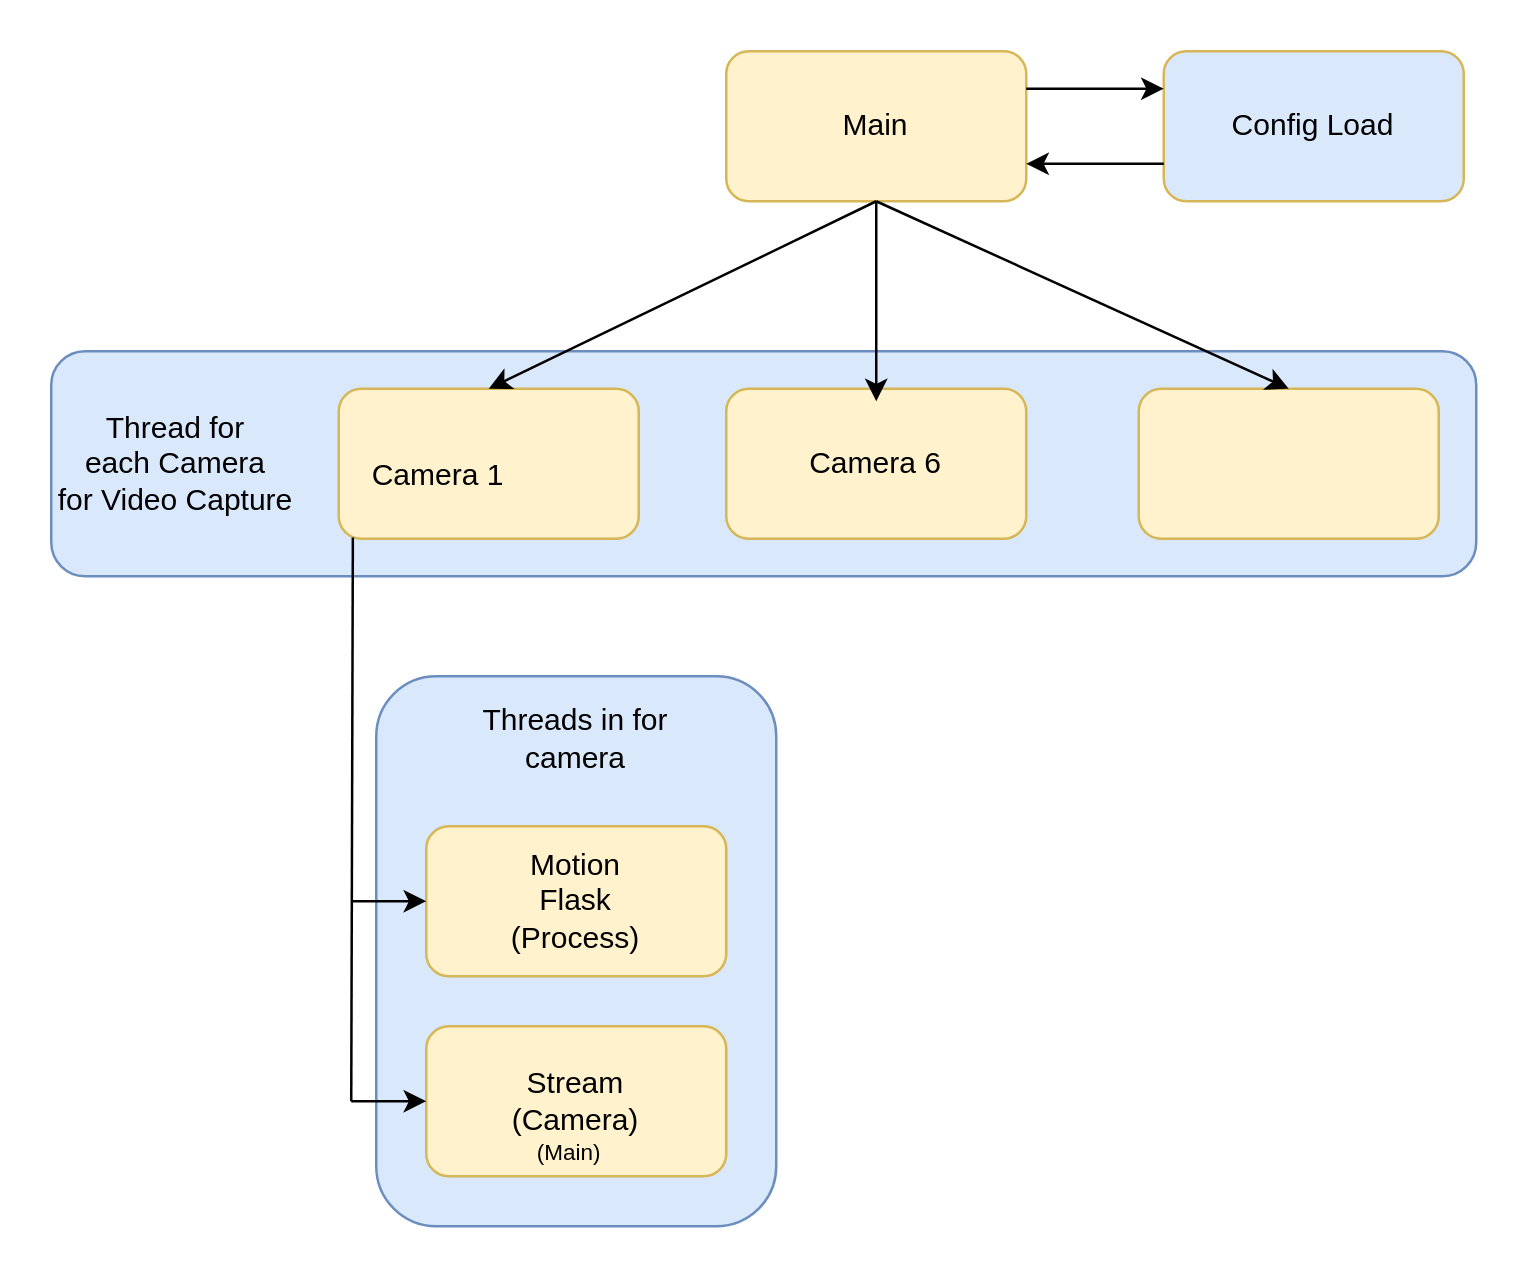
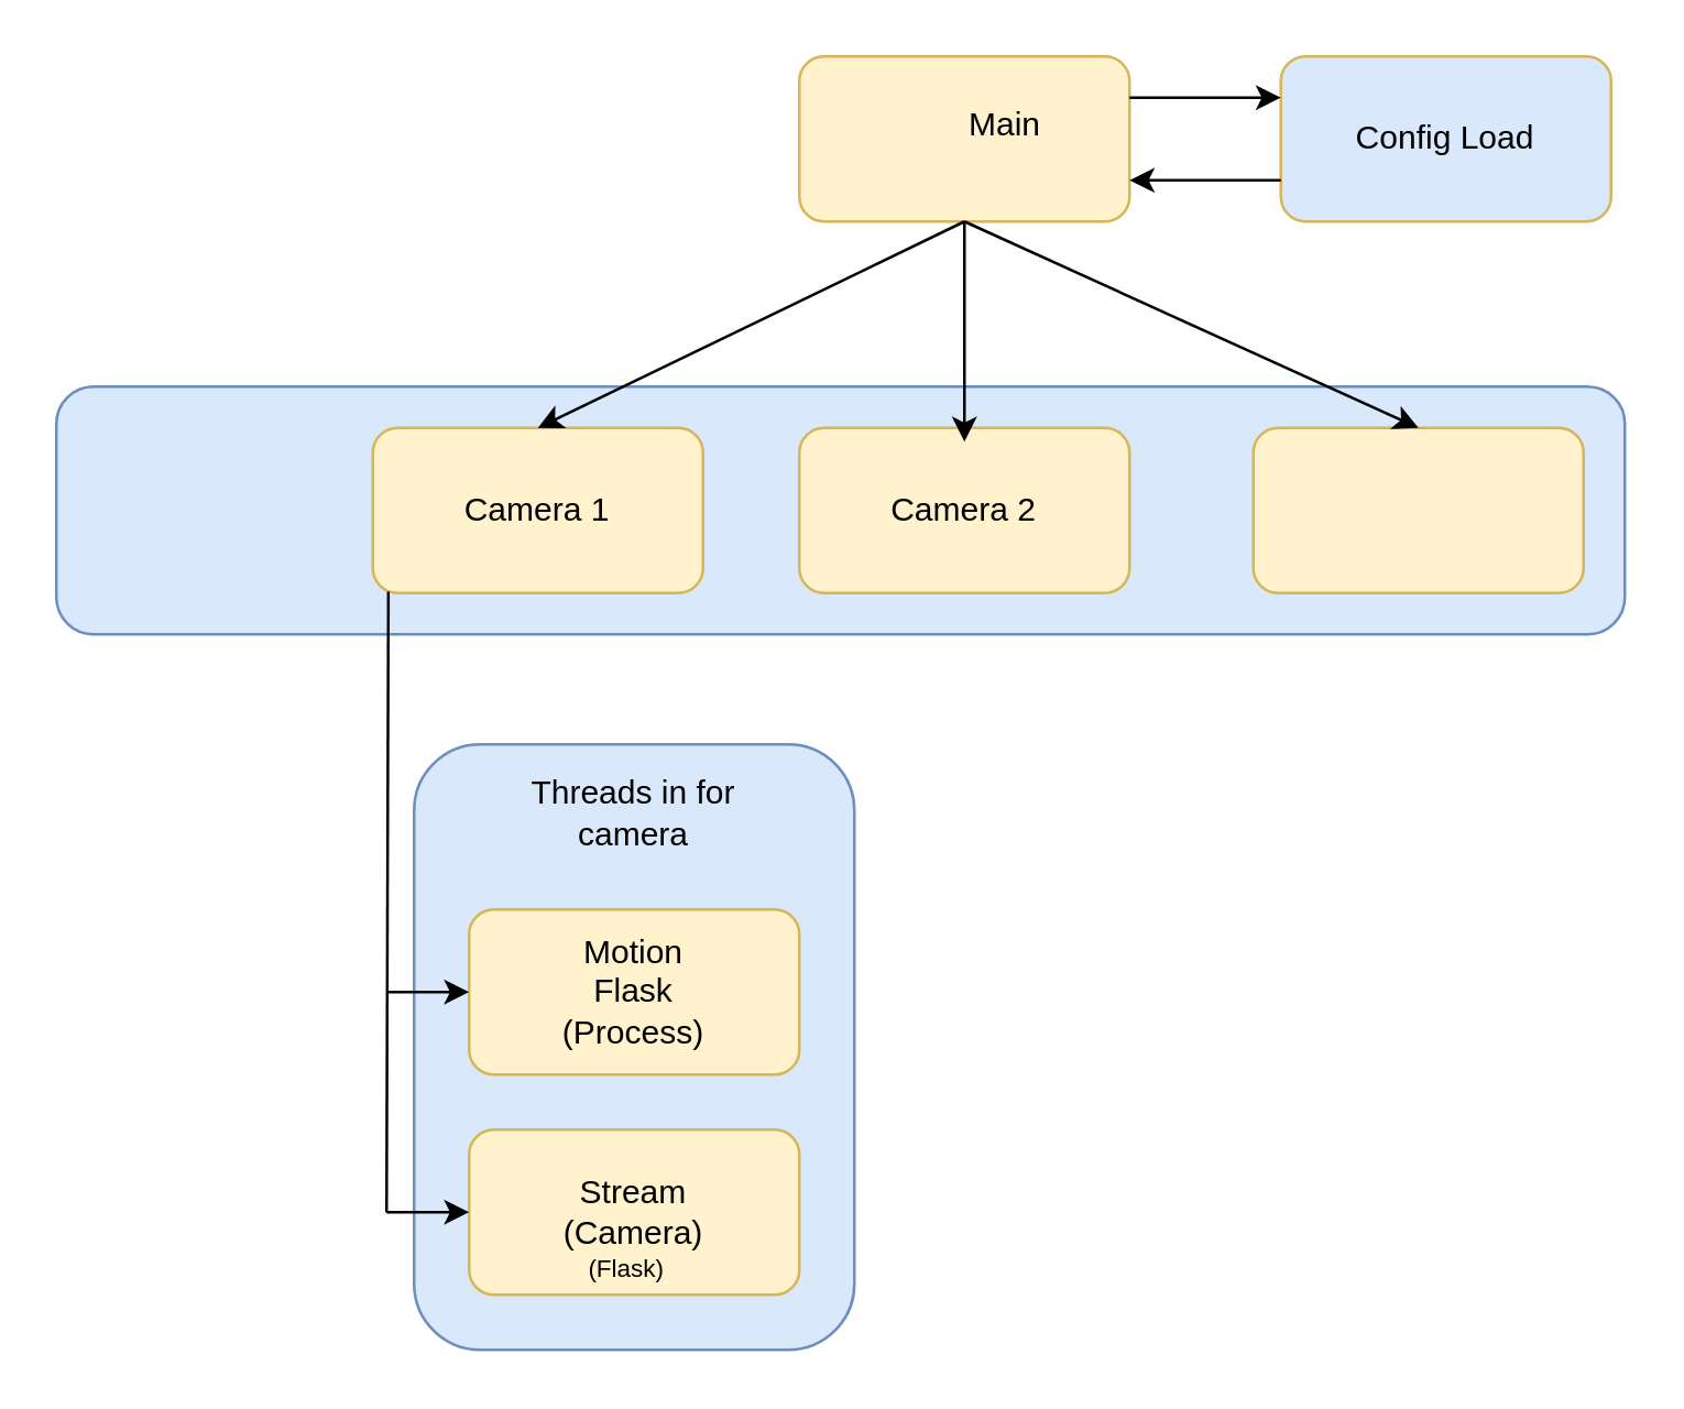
  <mxCell id="0" />
  <mxCell id="1" parent="0" />
  <mxCell id="2" value="" style="rounded=1;whiteSpace=wrap;html=1;fillColor=#fff2cc;strokeColor=#d6b656;" vertex="1" parent="1"><mxGeometry x="290" y="20" width="120" height="60" as="geometry" /></mxCell>
- <mxCell id="3" value="Main" style="text;html=1;align=center;verticalAlign=middle;whiteSpace=wrap;rounded=0;" vertex="1" parent="1"><mxGeometry x="320" y="35" width="60" height="30" as="geometry" /></mxCell>
+ <mxCell id="3" value="Main" style="text;html=1;align=center;verticalAlign=middle;whiteSpace=wrap;rounded=0;" vertex="1" parent="1"><mxGeometry x="335" y="30" width="60" height="30" as="geometry" /></mxCell>
  <mxCell id="4" value="" style="rounded=1;whiteSpace=wrap;html=1;fillColor=#dae8fc;strokeColor=#6c8ebf;" vertex="1" parent="1"><mxGeometry x="20" y="140" width="570" height="90" as="geometry" /></mxCell>
- <mxCell id="5" value="Thread for&lt;br&gt;each Camera&lt;br&gt;for Video Capture" style="text;html=1;align=center;verticalAlign=middle;whiteSpace=wrap;rounded=0;" vertex="1" parent="1"><mxGeometry x="20" y="165" width="100" height="40" as="geometry" /></mxCell>
  <mxCell id="6" value="" style="rounded=1;whiteSpace=wrap;html=1;fillColor=#fff2cc;strokeColor=#d6b656;" vertex="1" parent="1"><mxGeometry x="135" y="155" width="120" height="60" as="geometry" /></mxCell>
- <mxCell id="7" value="Camera 1" style="text;html=1;align=center;verticalAlign=middle;whiteSpace=wrap;rounded=0;" vertex="1" parent="1"><mxGeometry x="145" y="175" width="60" height="30" as="geometry" /></mxCell>
+ <mxCell id="7" value="Camera 1" style="text;html=1;align=center;verticalAlign=middle;whiteSpace=wrap;rounded=0;" vertex="1" parent="1"><mxGeometry x="165" y="170" width="60" height="30" as="geometry" /></mxCell>
  <mxCell id="8" value="" style="rounded=1;whiteSpace=wrap;html=1;fillColor=#fff2cc;strokeColor=#d6b656;" vertex="1" parent="1"><mxGeometry x="290" y="155" width="120" height="60" as="geometry" /></mxCell>
- <mxCell id="9" value="Camera 6" style="text;html=1;align=center;verticalAlign=middle;whiteSpace=wrap;rounded=0;" vertex="1" parent="1"><mxGeometry x="320" y="170" width="60" height="30" as="geometry" /></mxCell>
+ <mxCell id="9" value="Camera 2" style="text;html=1;align=center;verticalAlign=middle;whiteSpace=wrap;rounded=0;" vertex="1" parent="1"><mxGeometry x="320" y="170" width="60" height="30" as="geometry" /></mxCell>
  <mxCell id="10" value="" style="rounded=1;whiteSpace=wrap;html=1;fillColor=#fff2cc;strokeColor=#d6b656;" vertex="1" parent="1"><mxGeometry x="455" y="155" width="120" height="60" as="geometry" /></mxCell>
  <mxCell id="11" value="" style="endArrow=classic;html=1;rounded=0;exitX=0.5;exitY=1;exitDx=0;exitDy=0;" edge="1" parent="1" source="2"><mxGeometry width="50" height="50" relative="1" as="geometry"><mxPoint x="300" y="280" as="sourcePoint" /><mxPoint x="350" y="160" as="targetPoint" /></mxGeometry></mxCell>
  <mxCell id="12" value="" style="endArrow=classic;html=1;rounded=0;entryX=0.5;entryY=0;entryDx=0;entryDy=0;" edge="1" parent="1" target="6"><mxGeometry width="50" height="50" relative="1" as="geometry"><mxPoint x="350" y="80" as="sourcePoint" /><mxPoint x="360" y="170" as="targetPoint" /></mxGeometry></mxCell>
  <mxCell id="13" value="" style="endArrow=classic;html=1;rounded=0;entryX=0.5;entryY=0;entryDx=0;entryDy=0;" edge="1" parent="1" target="10"><mxGeometry width="50" height="50" relative="1" as="geometry"><mxPoint x="350" y="80" as="sourcePoint" /><mxPoint x="370" y="180" as="targetPoint" /></mxGeometry></mxCell>
  <mxCell id="14" value="" style="rounded=1;whiteSpace=wrap;html=1;fillColor=#dae8fc;strokeColor=#6c8ebf;" vertex="1" parent="1"><mxGeometry x="150" y="270" width="160" height="220" as="geometry" /></mxCell>
  <mxCell id="15" value="Threads in for camera" style="text;html=1;align=center;verticalAlign=middle;whiteSpace=wrap;rounded=0;" vertex="1" parent="1"><mxGeometry x="190" y="280" width="80" height="30" as="geometry" /></mxCell>
  <mxCell id="16" value="" style="endArrow=none;html=1;rounded=0;entryX=0.047;entryY=0.992;entryDx=0;entryDy=0;entryPerimeter=0;" edge="1" parent="1" target="6"><mxGeometry width="50" height="50" relative="1" as="geometry"><mxPoint x="140" y="440" as="sourcePoint" /><mxPoint x="140" y="260" as="targetPoint" /></mxGeometry></mxCell>
  <mxCell id="17" value="" style="rounded=1;whiteSpace=wrap;html=1;fillColor=#fff2cc;strokeColor=#d6b656;" vertex="1" parent="1"><mxGeometry x="170" y="330" width="120" height="60" as="geometry" /></mxCell>
  <mxCell id="18" value="Motion Flask&lt;br&gt;(Process)" style="text;html=1;align=center;verticalAlign=middle;whiteSpace=wrap;rounded=0;" vertex="1" parent="1"><mxGeometry x="200" y="345" width="60" height="30" as="geometry" /></mxCell>
  <mxCell id="19" value="" style="rounded=1;whiteSpace=wrap;html=1;fillColor=#fff2cc;strokeColor=#d6b656;" vertex="1" parent="1"><mxGeometry x="170" y="410" width="120" height="60" as="geometry" /></mxCell>
  <mxCell id="20" value="Stream&lt;br&gt;(Camera)" style="text;html=1;align=center;verticalAlign=middle;whiteSpace=wrap;rounded=0;" vertex="1" parent="1"><mxGeometry x="200" y="425" width="60" height="30" as="geometry" /></mxCell>
  <mxCell id="21" value="" style="endArrow=classic;html=1;rounded=0;" edge="1" parent="1" target="19"><mxGeometry width="50" height="50" relative="1" as="geometry"><mxPoint x="140" y="440" as="sourcePoint" /><mxPoint x="350" y="230" as="targetPoint" /></mxGeometry></mxCell>
  <mxCell id="22" value="" style="endArrow=classic;html=1;rounded=0;entryX=0;entryY=0.5;entryDx=0;entryDy=0;" edge="1" parent="1" target="17"><mxGeometry width="50" height="50" relative="1" as="geometry"><mxPoint x="140" y="360" as="sourcePoint" /><mxPoint x="320" y="360" as="targetPoint" /></mxGeometry></mxCell>
  <mxCell id="23" value="Config Load" style="rounded=1;whiteSpace=wrap;html=1;fillColor=#dae8fc;strokeColor=#d6b656;" vertex="1" parent="1"><mxGeometry x="465" y="20" width="120" height="60" as="geometry" /></mxCell>
  <mxCell id="24" value="" style="endArrow=classic;html=1;rounded=0;entryX=0;entryY=0.25;entryDx=0;entryDy=0;exitX=1;exitY=0.25;exitDx=0;exitDy=0;" edge="1" parent="1" source="2" target="23"><mxGeometry width="50" height="50" relative="1" as="geometry"><mxPoint x="410" y="40" as="sourcePoint" /><mxPoint x="460" as="targetPoint" y="-10" /></mxGeometry></mxCell>
  <mxCell id="25" value="" style="endArrow=classic;html=1;rounded=0;exitX=0;exitY=0.75;exitDx=0;exitDy=0;entryX=1;entryY=0.75;entryDx=0;entryDy=0;" edge="1" parent="1" source="23" target="2"><mxGeometry width="50" height="50" relative="1" as="geometry"><mxPoint x="340" y="340" as="sourcePoint" /><mxPoint x="390" y="290" as="targetPoint" /></mxGeometry></mxCell>
- <mxCell id="26" value="&lt;font style=&quot;font-size: 9px;&quot;&gt;(Main)&lt;/font&gt;" style="text;html=1;align=center;verticalAlign=middle;whiteSpace=wrap;rounded=0;" vertex="1" parent="1"><mxGeometry x="185" y="450" width="85" height="20" as="geometry" /></mxCell>
+ <mxCell id="26" value="&lt;font style=&quot;font-size: 9px;&quot;&gt;(Flask)&lt;/font&gt;" style="text;html=1;align=center;verticalAlign=middle;whiteSpace=wrap;rounded=0;" vertex="1" parent="1"><mxGeometry x="185" y="450" width="85" height="20" as="geometry" /></mxCell>
